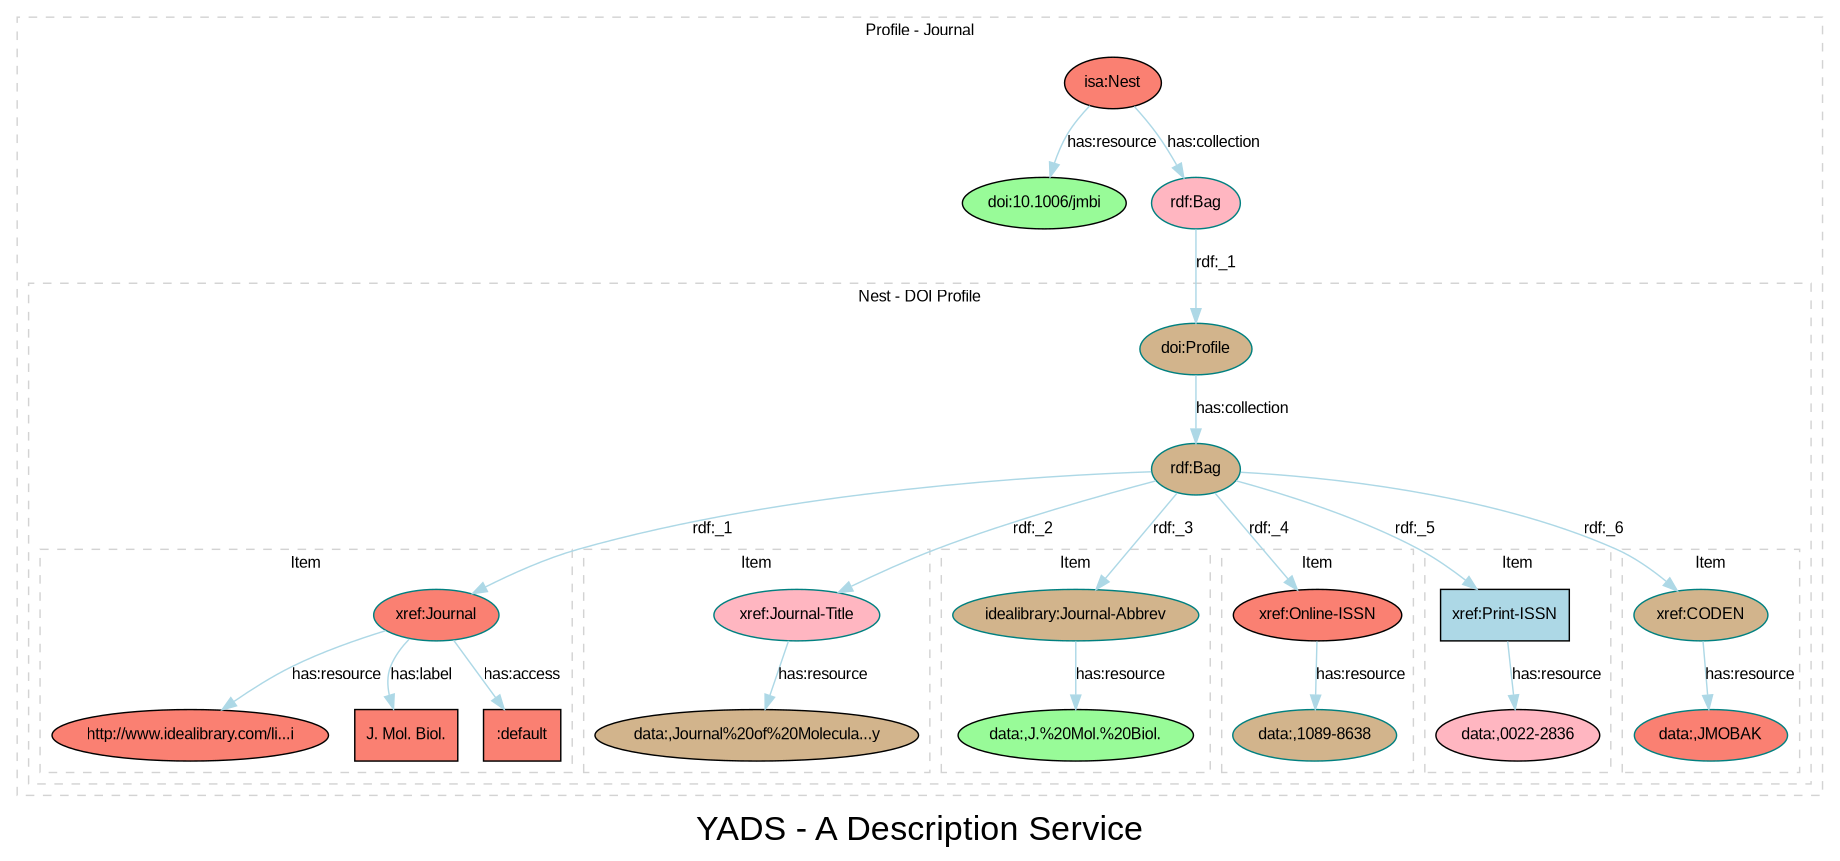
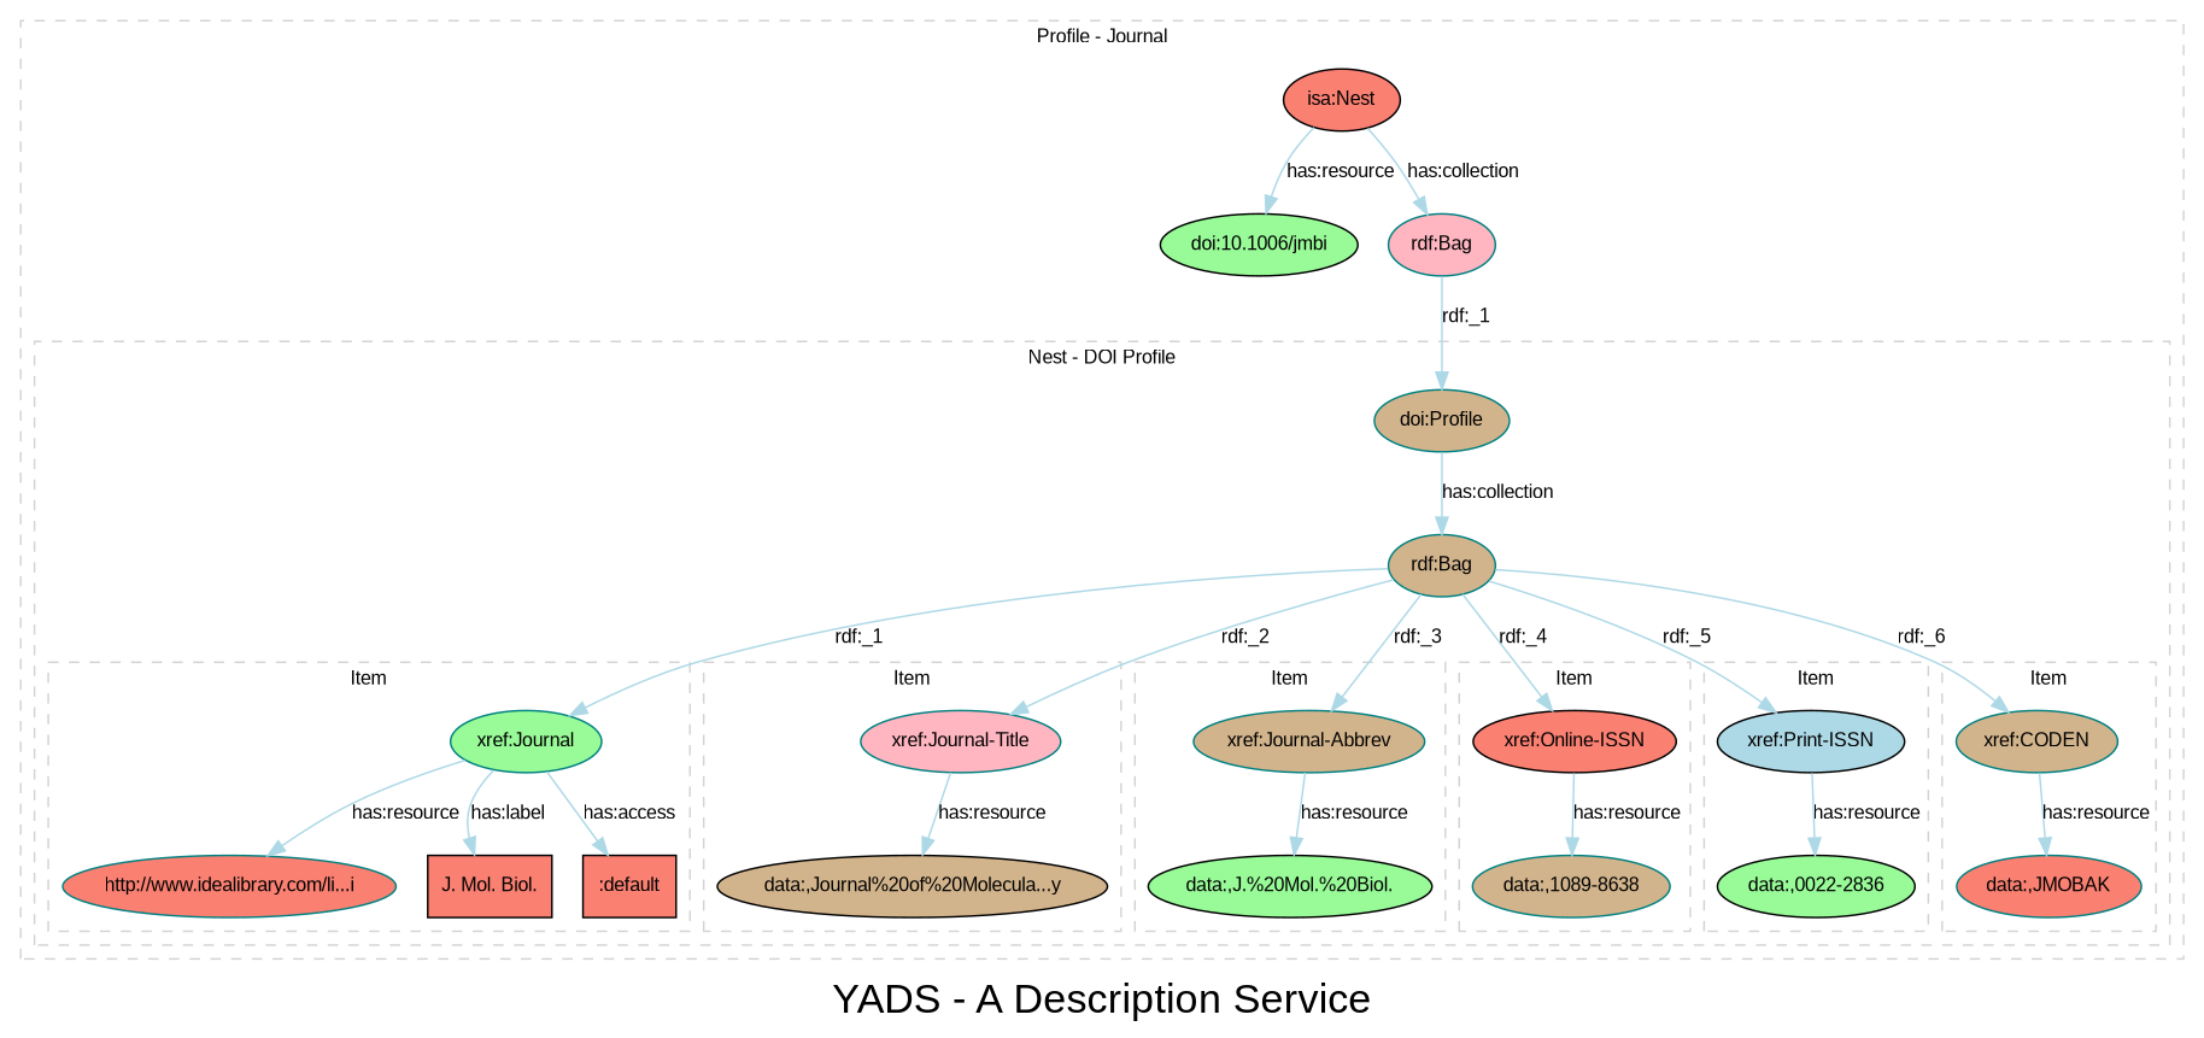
  digraph {
    fontname=arial
    fontsize=24
    label="YADS - A Description Service"
    rankdir=TB
    node [color=teal fillcolor=salmon fontcolor=black fontname=arial fontsize=11 style=filled]
    edge [color=lightblue fontcolor=black fontname=arial fontsize=11 style=filled]
-   n1 [label="xref:Journal"]
-   "http://www.idealibrary.com/li...i" [color=black]
+   n1 [fillcolor=palegreen label="xref:Journal"]
+   "http://www.idealibrary.com/li...i"
    n3 [color=black label="J. Mol. Biol." shape=box]
    n4 [color=black label=":default" shape=box]
    n5 [fillcolor=lightpink label="xref:Journal-Title"]
    "data:,Journal%20of%20Molecula...y" [color=black fillcolor=tan]
-   n7 [fillcolor=tan label="idealibrary:Journal-Abbrev"]
+   n7 [fillcolor=tan label="xref:Journal-Abbrev"]
    "data:,J.%20Mol.%20Biol." [color=black fillcolor=palegreen]
    n9 [color=black label="xref:Online-ISSN"]
    "data:,1089-8638" [fillcolor=tan]
-   n11 [color=black fillcolor=lightblue label="xref:Print-ISSN" shape=box]
-   "data:,0022-2836" [color=black fillcolor=lightpink]
+   n11 [color=black fillcolor=lightblue label="xref:Print-ISSN"]
+   "data:,0022-2836" [color=black fillcolor=palegreen]
    n13 [fillcolor=tan label="xref:CODEN"]
    "data:,JMOBAK"
    n15 [fillcolor=tan label="doi:Profile"]
    n16 [fillcolor=tan label="rdf:Bag"]
    n17 [color=black label="isa:Nest"]
    "doi:10.1006/jmbi" [color=black fillcolor=palegreen]
    n19 [fillcolor=lightpink label="rdf:Bag"]
    subgraph cluster_1 {
      color=lightgrey
      fontcolor=black
      fontsize=11
      label="Profile - Journal"
      style=dashed
      n17
      "doi:10.1006/jmbi"
      n19
      subgraph cluster_2 {
        color=lightgrey
        fontcolor=black
        fontsize=11
        label="Nest - DOI Profile"
        style=dashed
        n15
        n16
        subgraph cluster_3 {
          color=lightgrey
          fontcolor=black
          fontsize=11
          label=Item
          style=dashed
          n1
          "http://www.idealibrary.com/li...i"
          n3
          n4
        }
        subgraph cluster_4 {
          color=lightgrey
          fontcolor=black
          fontsize=11
          label=Item
          style=dashed
          n5
          "data:,Journal%20of%20Molecula...y"
        }
        subgraph cluster_5 {
          color=lightgrey
          fontcolor=black
          fontsize=11
          label=Item
          style=dashed
          n7
          "data:,J.%20Mol.%20Biol."
        }
        subgraph cluster_6 {
          color=lightgrey
          fontcolor=black
          fontsize=11
          label=Item
          style=dashed
          n9
          "data:,1089-8638"
        }
        subgraph cluster_7 {
          color=lightgrey
          fontcolor=black
          fontsize=11
          label=Item
          style=dashed
          n11
          "data:,0022-2836"
        }
        subgraph cluster_8 {
          color=lightgrey
          fontcolor=black
          fontsize=11
          label=Item
          style=dashed
          n13
          "data:,JMOBAK"
        }
      }
    }
    n1 -> "http://www.idealibrary.com/li...i" [label="has:resource"]
    n1 -> n3 [label="has:label"]
    n1 -> n4 [label="has:access"]
    n5 -> "data:,Journal%20of%20Molecula...y" [label="has:resource"]
    n7 -> "data:,J.%20Mol.%20Biol." [label="has:resource"]
    n9 -> "data:,1089-8638" [label="has:resource"]
    n11 -> "data:,0022-2836" [label="has:resource"]
    n13 -> "data:,JMOBAK" [label="has:resource"]
    n15 -> n16 [label="has:collection"]
    n16 -> n1 [label="rdf:_1"]
    n16 -> n5 [label="rdf:_2"]
    n16 -> n7 [label="rdf:_3"]
    n16 -> n9 [label="rdf:_4"]
    n16 -> n11 [label="rdf:_5"]
    n16 -> n13 [label="rdf:_6"]
    n17 -> "doi:10.1006/jmbi" [label="has:resource"]
    n17 -> n19 [label="has:collection"]
    n19 -> n15 [label="rdf:_1"]
  }
